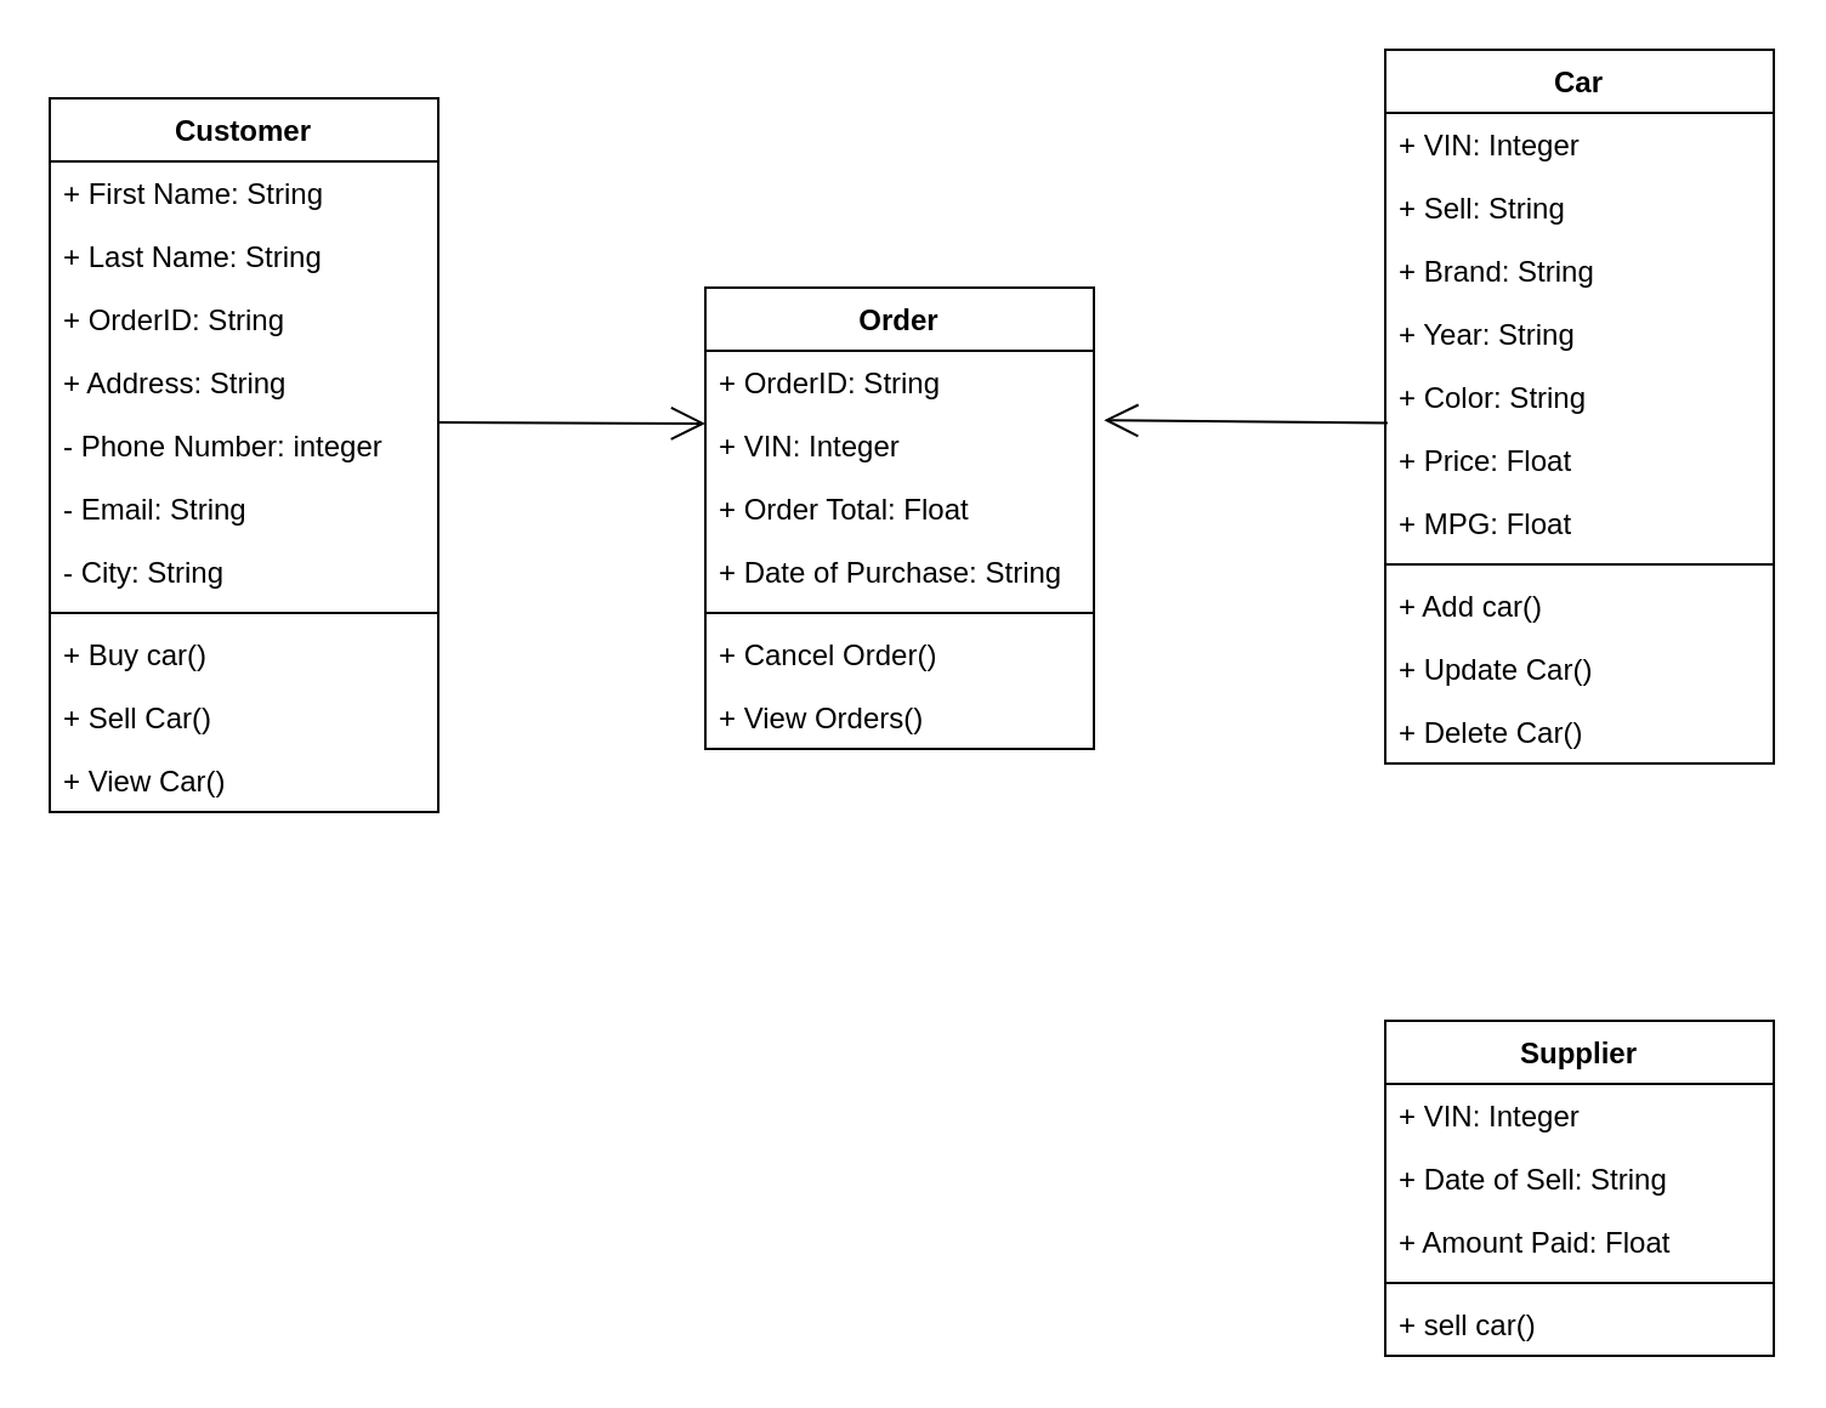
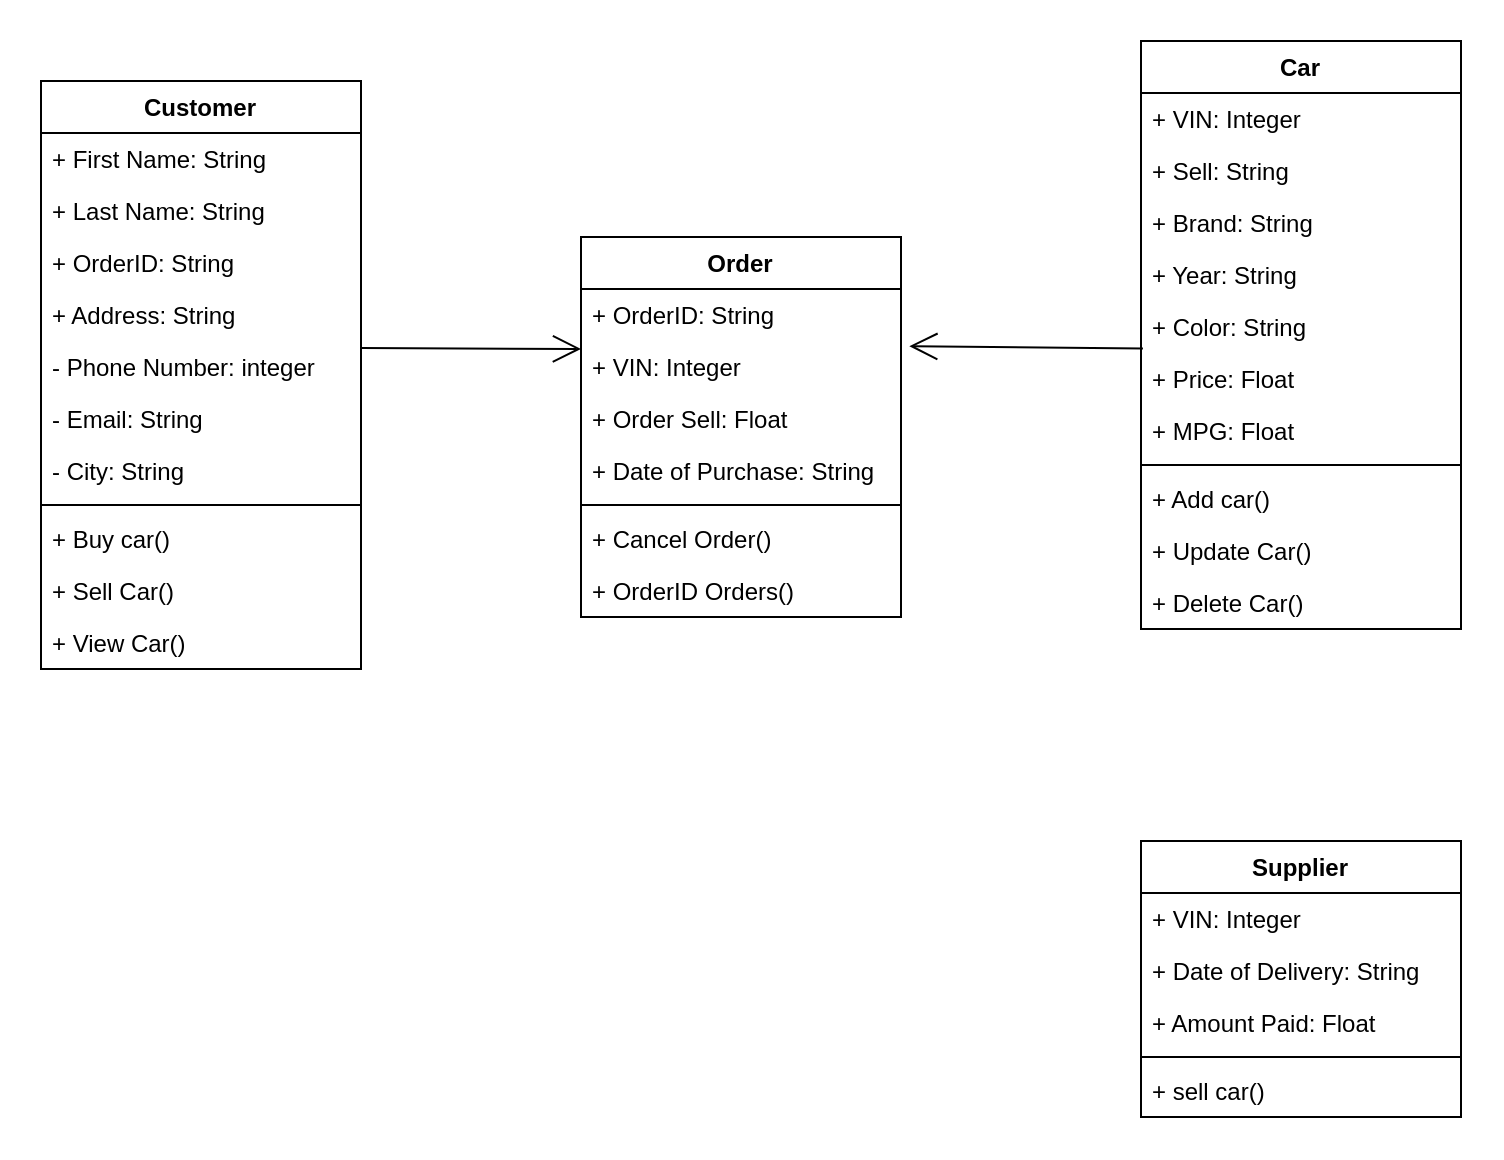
  <mxCell id="0" />
  <mxCell id="1" parent="0" />
  <mxCell id="2" value="Customer" style="swimlane;fontStyle=1;align=center;verticalAlign=top;childLayout=stackLayout;horizontal=1;startSize=26;horizontalStack=0;resizeParent=1;resizeParentMax=0;resizeLast=0;collapsible=1;marginBottom=0;" vertex="1" parent="1"><mxGeometry x="20" y="40" width="160" height="294" as="geometry" /></mxCell>
  <mxCell id="3" value="+ First Name: String" style="text;strokeColor=none;fillColor=none;align=left;verticalAlign=top;spacingLeft=4;spacingRight=4;overflow=hidden;rotatable=0;points=[[0,0.5],[1,0.5]];portConstraint=eastwest;" vertex="1" parent="2"><mxGeometry y="26" width="160" height="26" as="geometry" /></mxCell>
  <mxCell id="4" value="+ Last Name: String" style="text;strokeColor=none;fillColor=none;align=left;verticalAlign=top;spacingLeft=4;spacingRight=4;overflow=hidden;rotatable=0;points=[[0,0.5],[1,0.5]];portConstraint=eastwest;" vertex="1" parent="2"><mxGeometry y="52" width="160" height="26" as="geometry" /></mxCell>
  <mxCell id="5" value="+ OrderID: String" style="text;strokeColor=none;fillColor=none;align=left;verticalAlign=top;spacingLeft=4;spacingRight=4;overflow=hidden;rotatable=0;points=[[0,0.5],[1,0.5]];portConstraint=eastwest;" vertex="1" parent="2"><mxGeometry y="78" width="160" height="26" as="geometry" /></mxCell>
  <mxCell id="6" value="+ Address: String" style="text;strokeColor=none;fillColor=none;align=left;verticalAlign=top;spacingLeft=4;spacingRight=4;overflow=hidden;rotatable=0;points=[[0,0.5],[1,0.5]];portConstraint=eastwest;" vertex="1" parent="2"><mxGeometry y="104" width="160" height="26" as="geometry" /></mxCell>
  <mxCell id="7" value="- Phone Number: integer" style="text;strokeColor=none;fillColor=none;align=left;verticalAlign=top;spacingLeft=4;spacingRight=4;overflow=hidden;rotatable=0;points=[[0,0.5],[1,0.5]];portConstraint=eastwest;" vertex="1" parent="2"><mxGeometry y="130" width="160" height="26" as="geometry" /></mxCell>
  <mxCell id="8" value="- Email: String" style="text;strokeColor=none;fillColor=none;align=left;verticalAlign=top;spacingLeft=4;spacingRight=4;overflow=hidden;rotatable=0;points=[[0,0.5],[1,0.5]];portConstraint=eastwest;" vertex="1" parent="2"><mxGeometry y="156" width="160" height="26" as="geometry" /></mxCell>
  <mxCell id="9" value="- City: String" style="text;strokeColor=none;fillColor=none;align=left;verticalAlign=top;spacingLeft=4;spacingRight=4;overflow=hidden;rotatable=0;points=[[0,0.5],[1,0.5]];portConstraint=eastwest;" vertex="1" parent="2"><mxGeometry y="182" width="160" height="26" as="geometry" /></mxCell>
  <mxCell id="10" value="" style="line;strokeWidth=1;fillColor=none;align=left;verticalAlign=middle;spacingTop=-1;spacingLeft=3;spacingRight=3;rotatable=0;labelPosition=right;points=[];portConstraint=eastwest;" vertex="1" parent="2"><mxGeometry y="208" width="160" height="8" as="geometry" /></mxCell>
  <mxCell id="11" value="+ Buy car()" style="text;strokeColor=none;fillColor=none;align=left;verticalAlign=top;spacingLeft=4;spacingRight=4;overflow=hidden;rotatable=0;points=[[0,0.5],[1,0.5]];portConstraint=eastwest;" vertex="1" parent="2"><mxGeometry y="216" width="160" height="26" as="geometry" /></mxCell>
  <mxCell id="12" value="+ Sell Car()" style="text;strokeColor=none;fillColor=none;align=left;verticalAlign=top;spacingLeft=4;spacingRight=4;overflow=hidden;rotatable=0;points=[[0,0.5],[1,0.5]];portConstraint=eastwest;" vertex="1" parent="2"><mxGeometry y="242" width="160" height="26" as="geometry" /></mxCell>
  <mxCell id="13" value="+ View Car()" style="text;strokeColor=none;fillColor=none;align=left;verticalAlign=top;spacingLeft=4;spacingRight=4;overflow=hidden;rotatable=0;points=[[0,0.5],[1,0.5]];portConstraint=eastwest;" vertex="1" parent="2"><mxGeometry y="268" width="160" height="26" as="geometry" /></mxCell>
  <mxCell id="14" value="Car" style="swimlane;fontStyle=1;align=center;verticalAlign=top;childLayout=stackLayout;horizontal=1;startSize=26;horizontalStack=0;resizeParent=1;resizeParentMax=0;resizeLast=0;collapsible=1;marginBottom=0;" vertex="1" parent="1"><mxGeometry x="570" y="20" width="160" height="294" as="geometry" /></mxCell>
  <mxCell id="15" value="+ VIN: Integer" style="text;strokeColor=none;fillColor=none;align=left;verticalAlign=top;spacingLeft=4;spacingRight=4;overflow=hidden;rotatable=0;points=[[0,0.5],[1,0.5]];portConstraint=eastwest;" vertex="1" parent="14"><mxGeometry y="26" width="160" height="26" as="geometry" /></mxCell>
  <mxCell id="16" value="+ Sell: String" style="text;strokeColor=none;fillColor=none;align=left;verticalAlign=top;spacingLeft=4;spacingRight=4;overflow=hidden;rotatable=0;points=[[0,0.5],[1,0.5]];portConstraint=eastwest;" vertex="1" parent="14"><mxGeometry y="52" width="160" height="26" as="geometry" /></mxCell>
  <mxCell id="17" value="+ Brand: String" style="text;strokeColor=none;fillColor=none;align=left;verticalAlign=top;spacingLeft=4;spacingRight=4;overflow=hidden;rotatable=0;points=[[0,0.5],[1,0.5]];portConstraint=eastwest;" vertex="1" parent="14"><mxGeometry y="78" width="160" height="26" as="geometry" /></mxCell>
  <mxCell id="18" value="+ Year: String" style="text;strokeColor=none;fillColor=none;align=left;verticalAlign=top;spacingLeft=4;spacingRight=4;overflow=hidden;rotatable=0;points=[[0,0.5],[1,0.5]];portConstraint=eastwest;" vertex="1" parent="14"><mxGeometry y="104" width="160" height="26" as="geometry" /></mxCell>
  <mxCell id="19" value="+ Color: String" style="text;strokeColor=none;fillColor=none;align=left;verticalAlign=top;spacingLeft=4;spacingRight=4;overflow=hidden;rotatable=0;points=[[0,0.5],[1,0.5]];portConstraint=eastwest;" vertex="1" parent="14"><mxGeometry y="130" width="160" height="26" as="geometry" /></mxCell>
  <mxCell id="20" value="+ Price: Float" style="text;strokeColor=none;fillColor=none;align=left;verticalAlign=top;spacingLeft=4;spacingRight=4;overflow=hidden;rotatable=0;points=[[0,0.5],[1,0.5]];portConstraint=eastwest;" vertex="1" parent="14"><mxGeometry y="156" width="160" height="26" as="geometry" /></mxCell>
  <mxCell id="21" value="+ MPG: Float" style="text;strokeColor=none;fillColor=none;align=left;verticalAlign=top;spacingLeft=4;spacingRight=4;overflow=hidden;rotatable=0;points=[[0,0.5],[1,0.5]];portConstraint=eastwest;" vertex="1" parent="14"><mxGeometry y="182" width="160" height="26" as="geometry" /></mxCell>
  <mxCell id="22" value="" style="line;strokeWidth=1;fillColor=none;align=left;verticalAlign=middle;spacingTop=-1;spacingLeft=3;spacingRight=3;rotatable=0;labelPosition=right;points=[];portConstraint=eastwest;" vertex="1" parent="14"><mxGeometry y="208" width="160" height="8" as="geometry" /></mxCell>
  <mxCell id="23" value="+ Add car()" style="text;strokeColor=none;fillColor=none;align=left;verticalAlign=top;spacingLeft=4;spacingRight=4;overflow=hidden;rotatable=0;points=[[0,0.5],[1,0.5]];portConstraint=eastwest;" vertex="1" parent="14"><mxGeometry y="216" width="160" height="26" as="geometry" /></mxCell>
  <mxCell id="24" value="+ Update Car()" style="text;strokeColor=none;fillColor=none;align=left;verticalAlign=top;spacingLeft=4;spacingRight=4;overflow=hidden;rotatable=0;points=[[0,0.5],[1,0.5]];portConstraint=eastwest;" vertex="1" parent="14"><mxGeometry y="242" width="160" height="26" as="geometry" /></mxCell>
  <mxCell id="25" value="+ Delete Car()" style="text;strokeColor=none;fillColor=none;align=left;verticalAlign=top;spacingLeft=4;spacingRight=4;overflow=hidden;rotatable=0;points=[[0,0.5],[1,0.5]];portConstraint=eastwest;" vertex="1" parent="14"><mxGeometry y="268" width="160" height="26" as="geometry" /></mxCell>
  <mxCell id="26" value="Supplier" style="swimlane;fontStyle=1;align=center;verticalAlign=top;childLayout=stackLayout;horizontal=1;startSize=26;horizontalStack=0;resizeParent=1;resizeParentMax=0;resizeLast=0;collapsible=1;marginBottom=0;" vertex="1" parent="1"><mxGeometry x="570" y="420" width="160" height="138" as="geometry" /></mxCell>
  <mxCell id="27" value="+ VIN: Integer" style="text;strokeColor=none;fillColor=none;align=left;verticalAlign=top;spacingLeft=4;spacingRight=4;overflow=hidden;rotatable=0;points=[[0,0.5],[1,0.5]];portConstraint=eastwest;" vertex="1" parent="26"><mxGeometry y="26" width="160" height="26" as="geometry" /></mxCell>
- <mxCell id="28" value="+ Date of Sell: String" style="text;strokeColor=none;fillColor=none;align=left;verticalAlign=top;spacingLeft=4;spacingRight=4;overflow=hidden;rotatable=0;points=[[0,0.5],[1,0.5]];portConstraint=eastwest;" vertex="1" parent="26"><mxGeometry y="52" width="160" height="26" as="geometry" /></mxCell>
+ <mxCell id="28" value="+ Date of Delivery: String" style="text;strokeColor=none;fillColor=none;align=left;verticalAlign=top;spacingLeft=4;spacingRight=4;overflow=hidden;rotatable=0;points=[[0,0.5],[1,0.5]];portConstraint=eastwest;" vertex="1" parent="26"><mxGeometry y="52" width="160" height="26" as="geometry" /></mxCell>
  <mxCell id="29" value="+ Amount Paid: Float" style="text;strokeColor=none;fillColor=none;align=left;verticalAlign=top;spacingLeft=4;spacingRight=4;overflow=hidden;rotatable=0;points=[[0,0.5],[1,0.5]];portConstraint=eastwest;" vertex="1" parent="26"><mxGeometry y="78" width="160" height="26" as="geometry" /></mxCell>
  <mxCell id="30" value="" style="line;strokeWidth=1;fillColor=none;align=left;verticalAlign=middle;spacingTop=-1;spacingLeft=3;spacingRight=3;rotatable=0;labelPosition=right;points=[];portConstraint=eastwest;" vertex="1" parent="26"><mxGeometry y="104" width="160" height="8" as="geometry" /></mxCell>
  <mxCell id="31" value="+ sell car()" style="text;strokeColor=none;fillColor=none;align=left;verticalAlign=top;spacingLeft=4;spacingRight=4;overflow=hidden;rotatable=0;points=[[0,0.5],[1,0.5]];portConstraint=eastwest;" vertex="1" parent="26"><mxGeometry y="112" width="160" height="26" as="geometry" /></mxCell>
  <mxCell id="32" value="Order" style="swimlane;fontStyle=1;align=center;verticalAlign=top;childLayout=stackLayout;horizontal=1;startSize=26;horizontalStack=0;resizeParent=1;resizeParentMax=0;resizeLast=0;collapsible=1;marginBottom=0;" vertex="1" parent="1"><mxGeometry x="290" y="118" width="160" height="190" as="geometry" /></mxCell>
  <mxCell id="33" value="+ OrderID: String" style="text;strokeColor=none;fillColor=none;align=left;verticalAlign=top;spacingLeft=4;spacingRight=4;overflow=hidden;rotatable=0;points=[[0,0.5],[1,0.5]];portConstraint=eastwest;" vertex="1" parent="32"><mxGeometry y="26" width="160" height="26" as="geometry" /></mxCell>
  <mxCell id="34" value="+ VIN: Integer" style="text;strokeColor=none;fillColor=none;align=left;verticalAlign=top;spacingLeft=4;spacingRight=4;overflow=hidden;rotatable=0;points=[[0,0.5],[1,0.5]];portConstraint=eastwest;" vertex="1" parent="32"><mxGeometry y="52" width="160" height="26" as="geometry" /></mxCell>
- <mxCell id="35" value="+ Order Total: Float" style="text;strokeColor=none;fillColor=none;align=left;verticalAlign=top;spacingLeft=4;spacingRight=4;overflow=hidden;rotatable=0;points=[[0,0.5],[1,0.5]];portConstraint=eastwest;" vertex="1" parent="32"><mxGeometry y="78" width="160" height="26" as="geometry" /></mxCell>
+ <mxCell id="35" value="+ Order Sell: Float" style="text;strokeColor=none;fillColor=none;align=left;verticalAlign=top;spacingLeft=4;spacingRight=4;overflow=hidden;rotatable=0;points=[[0,0.5],[1,0.5]];portConstraint=eastwest;" vertex="1" parent="32"><mxGeometry y="78" width="160" height="26" as="geometry" /></mxCell>
  <mxCell id="36" value="+ Date of Purchase: String" style="text;strokeColor=none;fillColor=none;align=left;verticalAlign=top;spacingLeft=4;spacingRight=4;overflow=hidden;rotatable=0;points=[[0,0.5],[1,0.5]];portConstraint=eastwest;" vertex="1" parent="32"><mxGeometry y="104" width="160" height="26" as="geometry" /></mxCell>
  <mxCell id="37" value="" style="line;strokeWidth=1;fillColor=none;align=left;verticalAlign=middle;spacingTop=-1;spacingLeft=3;spacingRight=3;rotatable=0;labelPosition=right;points=[];portConstraint=eastwest;" vertex="1" parent="32"><mxGeometry y="130" width="160" height="8" as="geometry" /></mxCell>
  <mxCell id="38" value="+ Cancel Order()" style="text;strokeColor=none;fillColor=none;align=left;verticalAlign=top;spacingLeft=4;spacingRight=4;overflow=hidden;rotatable=0;points=[[0,0.5],[1,0.5]];portConstraint=eastwest;" vertex="1" parent="32"><mxGeometry y="138" width="160" height="26" as="geometry" /></mxCell>
- <mxCell id="39" value="+ View Orders()" style="text;strokeColor=none;fillColor=none;align=left;verticalAlign=top;spacingLeft=4;spacingRight=4;overflow=hidden;rotatable=0;points=[[0,0.5],[1,0.5]];portConstraint=eastwest;" vertex="1" parent="32"><mxGeometry y="164" width="160" height="26" as="geometry" /></mxCell>
+ <mxCell id="39" value="+ OrderID Orders()" style="text;strokeColor=none;fillColor=none;align=left;verticalAlign=top;spacingLeft=4;spacingRight=4;overflow=hidden;rotatable=0;points=[[0,0.5],[1,0.5]];portConstraint=eastwest;" vertex="1" parent="32"><mxGeometry y="164" width="160" height="26" as="geometry" /></mxCell>
  <mxCell id="40" value="" style="endArrow=open;endFill=1;endSize=12;html=1;exitX=0.006;exitY=-0.085;exitDx=0;exitDy=0;exitPerimeter=0;entryX=1.026;entryY=0.1;entryDx=0;entryDy=0;entryPerimeter=0;" edge="1" parent="1" source="20" target="34"><mxGeometry width="160" relative="1" as="geometry"><mxPoint x="355" y="60" as="sourcePoint" /><mxPoint x="515" y="60" as="targetPoint" /></mxGeometry></mxCell>
  <mxCell id="41" value="" style="endArrow=open;endFill=1;endSize=12;html=1;" edge="1" parent="1"><mxGeometry width="160" relative="1" as="geometry"><mxPoint x="180" y="173.5" as="sourcePoint" /><mxPoint x="290" y="174" as="targetPoint" /></mxGeometry></mxCell>
